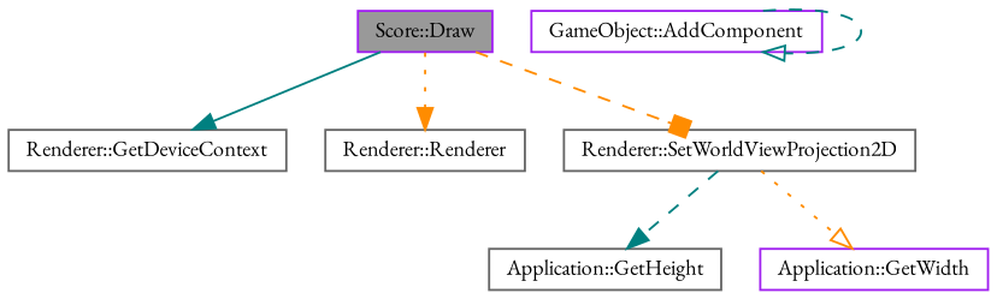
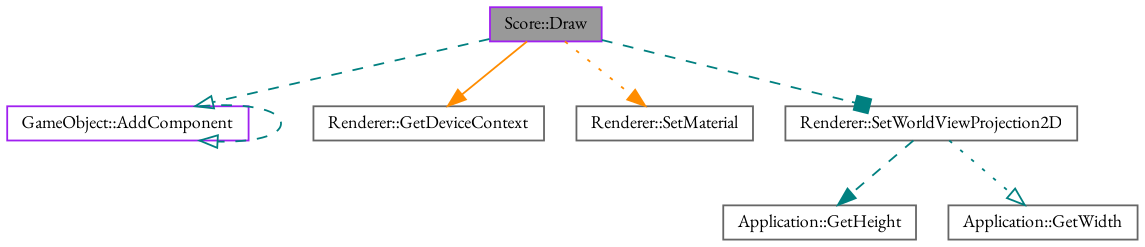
  digraph {
    fontname="EB Garamond"
    rankdir=TB
    node [color=gray40 fillcolor=white fontname="EB Garamond" fontsize=10 shape=box style=filled]
    edge [arrowhead=onormal color=teal fontname="EB Garamond" fontsize=10 labelfontname=Helvetica labelfontsize=10 style=dashed]
    n1 [color=purple fillcolor=grey60 fontcolor=black height=0.2 label="Score::Draw" width=0.4]
    n2 [color=purple height=0.2 label="GameObject::AddComponent" width=0.4]
    n3 [height=0.2 label="Renderer::GetDeviceContext" width=0.4]
-   n4 [height=0.2 label="Renderer::Renderer" width=0.4]
+   n4 [height=0.2 label="Renderer::SetMaterial" width=0.4]
    n5 [height=0.2 label="Renderer::SetWorldViewProjection2D" width=0.4]
    n6 [height=0.2 label="Application::GetHeight" width=0.4]
-   n7 [color=purple height=0.2 label="Application::GetWidth" width=0.4]
-   n1 -> n3 [arrowhead=normal style=solid]
+   n7 [height=0.2 label="Application::GetWidth" width=0.4]
+   n1 -> n2
+   n1 -> n3 [arrowhead=normal color=darkorange style=solid]
    n1 -> n4 [arrowhead=normal color=darkorange style=dotted]
-   n1 -> n5 [arrowhead=box color=darkorange]
+   n1 -> n5 [arrowhead=box]
    n2 -> n2
    n5 -> n6 [arrowhead=normal]
-   n5 -> n7 [color=darkorange style=dotted]
+   n5 -> n7 [style=dotted]
  }
